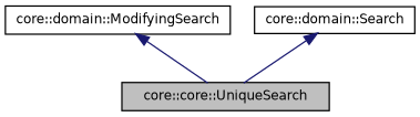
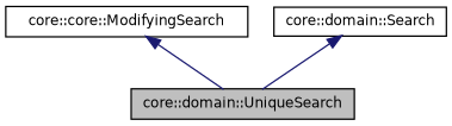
  digraph {
    node [color=black fillcolor=white fontname=Helvetica fontsize=10 shape=record style=filled]
    edge [color=midnightblue dir=back fontname=Helvetica fontsize=10 labelfontname=Helvetica labelfontsize=10 style=solid]
-   n1 [fillcolor=grey75 fontcolor=black height=0.2 label="core::core::UniqueSearch" width=0.4]
-   n2 [height=0.2 label="core::domain::ModifyingSearch" width=0.4]
+   n1 [fillcolor=grey75 fontcolor=black height=0.2 label="core::domain::UniqueSearch" width=0.4]
+   n2 [height=0.2 label="core::core::ModifyingSearch" width=0.4]
    n3 [height=0.2 label="core::domain::Search" width=0.4]
    n2 -> n1
    n3 -> n1
  }
